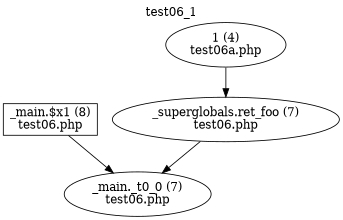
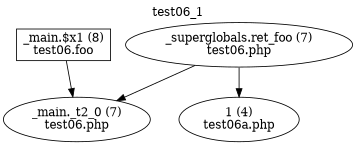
  digraph {
    label=test06_1
    labelloc=t
    node [shape=ellipse]
-   n1 [label="_main.$x1 (8)\ntest06.php" shape=box]
-   n2 [label="_main._t0_0 (7)\ntest06.php"]
+   n1 [label="_main.$x1 (8)\ntest06.foo" shape=box]
+   n2 [label="_main._t2_0 (7)\ntest06.php"]
    n3 [label="_superglobals.ret_foo (7)\ntest06.php"]
    n4 [label="1 (4)\ntest06a.php"]
    n1 -> n2
    n3 -> n2
-   n4 -> n3
+   n3 -> n4
  }
